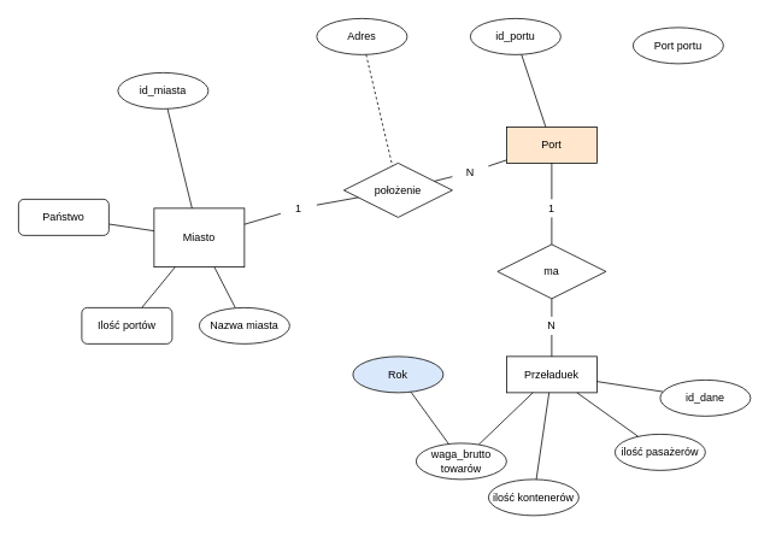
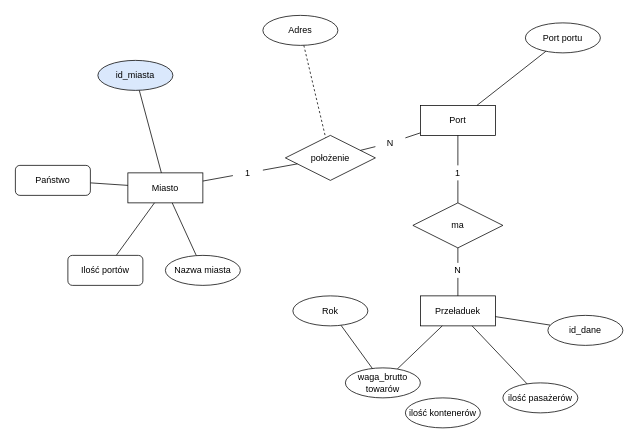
  <mxCell id="0" />
  <mxCell id="1" parent="0" />
- <mxCell id="2" value="Miasto" style="whiteSpace=wrap;html=1;align=center;" parent="1" vertex="1"><mxGeometry x="170" y="230" width="100" height="65" as="geometry" /></mxCell>
+ <mxCell id="2" value="Miasto" style="whiteSpace=wrap;html=1;align=center;" parent="1" vertex="1"><mxGeometry x="170" y="230" width="100" height="40" as="geometry" /></mxCell>
  <mxCell id="3" value="" style="rounded=0;orthogonalLoop=1;jettySize=auto;html=1;endArrow=none;endFill=0;" parent="1" source="4" target="2" edge="1"><mxGeometry relative="1" as="geometry" /></mxCell>
  <mxCell id="4" value="Państwo" style="whiteSpace=wrap;html=1;align=center;rounded=1;" parent="1" vertex="1"><mxGeometry x="20" y="220" width="100" height="40" as="geometry" /></mxCell>
  <mxCell id="5" value="" style="rounded=0;orthogonalLoop=1;jettySize=auto;html=1;endArrow=none;endFill=0;" parent="1" source="6" target="2" edge="1"><mxGeometry relative="1" as="geometry" /></mxCell>
  <mxCell id="6" value="Ilość portów" style="whiteSpace=wrap;html=1;align=center;rounded=1;" parent="1" vertex="1"><mxGeometry x="90" y="340" width="100" height="40" as="geometry" /></mxCell>
- <mxCell id="7" value="Port" style="whiteSpace=wrap;html=1;align=center;fillColor=#ffe6cc;" parent="1" vertex="1"><mxGeometry x="560" y="140" width="100" height="40" as="geometry" /></mxCell>
+ <mxCell id="7" value="Port" style="whiteSpace=wrap;html=1;align=center;" parent="1" vertex="1"><mxGeometry x="560" y="140" width="100" height="40" as="geometry" /></mxCell>
  <mxCell id="8" value="" style="edgeStyle=none;rounded=0;orthogonalLoop=1;jettySize=auto;html=1;endArrow=none;endFill=0;" parent="1" source="32" target="7" edge="1"><mxGeometry relative="1" as="geometry" /></mxCell>
  <mxCell id="9" value="" style="edgeStyle=none;rounded=0;orthogonalLoop=1;jettySize=auto;html=1;endArrow=none;endFill=0;" parent="1" source="34" target="2" edge="1"><mxGeometry relative="1" as="geometry" /></mxCell>
  <mxCell id="10" value="położenie" style="shape=rhombus;perimeter=rhombusPerimeter;whiteSpace=wrap;html=1;align=center;" parent="1" vertex="1"><mxGeometry x="380" y="180" width="120" height="60" as="geometry" /></mxCell>
  <mxCell id="11" value="" style="edgeStyle=none;rounded=0;orthogonalLoop=1;jettySize=auto;html=1;endArrow=none;endFill=0;dashed=1;" parent="1" source="12" target="10" edge="1"><mxGeometry relative="1" as="geometry" /></mxCell>
  <mxCell id="12" value="Adres" style="ellipse;whiteSpace=wrap;html=1;align=center;" parent="1" vertex="1"><mxGeometry x="350" y="20" width="100" height="40" as="geometry" /></mxCell>
+ <mxCell id="13" value="" style="edgeStyle=none;rounded=0;orthogonalLoop=1;jettySize=auto;html=1;endArrow=none;endFill=0;" parent="1" source="14" target="7" edge="1"><mxGeometry relative="1" as="geometry" /></mxCell>
  <mxCell id="14" value="Port portu" style="ellipse;whiteSpace=wrap;html=1;align=center;" parent="1" vertex="1"><mxGeometry x="700" y="30" width="100" height="40" as="geometry" /></mxCell>
  <mxCell id="15" value="" style="edgeStyle=none;rounded=0;orthogonalLoop=1;jettySize=auto;html=1;endArrow=none;endFill=0;" parent="1" source="16" target="2" edge="1"><mxGeometry relative="1" as="geometry" /></mxCell>
- <mxCell id="16" value="id_miasta" style="ellipse;whiteSpace=wrap;html=1;align=center;" parent="1" vertex="1"><mxGeometry x="130" y="80" width="100" height="40" as="geometry" /></mxCell>
+ <mxCell id="16" value="id_miasta" style="ellipse;whiteSpace=wrap;html=1;align=center;fillColor=#dae8fc;" parent="1" vertex="1"><mxGeometry x="130" y="80" width="100" height="40" as="geometry" /></mxCell>
  <mxCell id="17" value="" style="edgeStyle=none;rounded=0;orthogonalLoop=1;jettySize=auto;html=1;endArrow=none;endFill=0;" parent="1" source="18" target="2" edge="1"><mxGeometry relative="1" as="geometry" /></mxCell>
  <mxCell id="18" value="Nazwa miasta" style="ellipse;whiteSpace=wrap;html=1;align=center;" parent="1" vertex="1"><mxGeometry x="220" y="340" width="100" height="40" as="geometry" /></mxCell>
  <mxCell id="19" value="" style="edgeStyle=none;rounded=0;orthogonalLoop=1;jettySize=auto;html=1;endArrow=none;endFill=0;exitX=0.5;exitY=0;exitDx=0;exitDy=0;" parent="1" source="40" target="7" edge="1"><mxGeometry relative="1" as="geometry"><mxPoint x="770.296" y="167.825" as="sourcePoint" /></mxGeometry></mxCell>
  <mxCell id="20" value="" style="edgeStyle=none;rounded=0;orthogonalLoop=1;jettySize=auto;html=1;endArrow=none;endFill=0;" parent="1" source="42" target="28" edge="1"><mxGeometry relative="1" as="geometry" /></mxCell>
  <mxCell id="21" value="Przeładuek" style="whiteSpace=wrap;html=1;align=center;" parent="1" vertex="1"><mxGeometry x="560" y="394" width="100" height="40" as="geometry" /></mxCell>
  <mxCell id="22" value="" style="edgeStyle=none;rounded=0;orthogonalLoop=1;jettySize=auto;html=1;endArrow=none;endFill=0;" parent="1" source="23" target="21" edge="1"><mxGeometry relative="1" as="geometry" /></mxCell>
  <mxCell id="23" value="waga_brutto towarów" style="ellipse;whiteSpace=wrap;html=1;align=center;" parent="1" vertex="1"><mxGeometry x="460" y="490" width="100" height="40" as="geometry" /></mxCell>
- <mxCell id="24" value="" style="edgeStyle=none;rounded=0;orthogonalLoop=1;jettySize=auto;html=1;endArrow=none;endFill=0;" parent="1" source="25" target="21" edge="1"><mxGeometry relative="1" as="geometry" /></mxCell>
  <mxCell id="25" value="ilość kontenerów" style="ellipse;whiteSpace=wrap;html=1;align=center;" parent="1" vertex="1"><mxGeometry x="540" y="530" width="100" height="40" as="geometry" /></mxCell>
  <mxCell id="26" value="" style="edgeStyle=none;rounded=0;orthogonalLoop=1;jettySize=auto;html=1;endArrow=none;endFill=0;" parent="1" source="27" target="21" edge="1"><mxGeometry relative="1" as="geometry" /></mxCell>
- <mxCell id="27" value="ilość pasażerów" style="ellipse;whiteSpace=wrap;html=1;align=center;" parent="1" vertex="1"><mxGeometry x="680" y="480" width="100" height="40" as="geometry" /></mxCell>
+ <mxCell id="27" value="ilość pasażerów" style="ellipse;whiteSpace=wrap;html=1;align=center;" parent="1" vertex="1"><mxGeometry x="670" y="510" width="100" height="40" as="geometry" /></mxCell>
  <mxCell id="28" value="ma" style="shape=rhombus;perimeter=rhombusPerimeter;whiteSpace=wrap;html=1;align=center;" parent="1" vertex="1"><mxGeometry x="550" y="270" width="120" height="60" as="geometry" /></mxCell>
  <mxCell id="29" value="" style="edgeStyle=none;rounded=0;orthogonalLoop=1;jettySize=auto;html=1;endArrow=none;endFill=0;" parent="1" source="30" target="23" edge="1"><mxGeometry relative="1" as="geometry" /></mxCell>
- <mxCell id="30" value="Rok" style="ellipse;whiteSpace=wrap;html=1;align=center;fillColor=#dae8fc;" parent="1" vertex="1"><mxGeometry x="390" y="394" width="100" height="40" as="geometry" /></mxCell>
+ <mxCell id="30" value="Rok" style="ellipse;whiteSpace=wrap;html=1;align=center;" parent="1" vertex="1"><mxGeometry x="390" y="394" width="100" height="40" as="geometry" /></mxCell>
  <mxCell id="31" style="edgeStyle=none;rounded=0;orthogonalLoop=1;jettySize=auto;html=1;exitX=0.5;exitY=0;exitDx=0;exitDy=0;endArrow=none;endFill=0;" parent="1" source="30" target="30" edge="1"><mxGeometry relative="1" as="geometry" /></mxCell>
  <mxCell id="32" value="N" style="text;html=1;strokeColor=none;fillColor=none;align=center;verticalAlign=middle;whiteSpace=wrap;rounded=0;" parent="1" vertex="1"><mxGeometry x="500" y="180" width="40" height="20" as="geometry" /></mxCell>
  <mxCell id="33" value="" style="edgeStyle=none;rounded=0;orthogonalLoop=1;jettySize=auto;html=1;endArrow=none;endFill=0;" parent="1" source="10" target="32" edge="1"><mxGeometry relative="1" as="geometry"><mxPoint x="477.778" y="198.889" as="sourcePoint" /><mxPoint x="560" y="174.706" as="targetPoint" /></mxGeometry></mxCell>
  <mxCell id="34" value="1" style="text;html=1;strokeColor=none;fillColor=none;align=center;verticalAlign=middle;whiteSpace=wrap;rounded=0;" parent="1" vertex="1"><mxGeometry x="310" y="220" width="40" height="20" as="geometry" /></mxCell>
  <mxCell id="35" value="" style="edgeStyle=none;rounded=0;orthogonalLoop=1;jettySize=auto;html=1;endArrow=none;endFill=0;" parent="1" source="10" target="34" edge="1"><mxGeometry relative="1" as="geometry"><mxPoint x="399.355" y="219.677" as="sourcePoint" /><mxPoint x="280" y="248.095" as="targetPoint" /></mxGeometry></mxCell>
- <mxCell id="36" value="" style="edgeStyle=none;rounded=0;orthogonalLoop=1;jettySize=auto;html=1;endArrow=none;endFill=0;" parent="1" source="37" target="7" edge="1"><mxGeometry relative="1" as="geometry" /></mxCell>
- <mxCell id="37" value="id_portu" style="ellipse;whiteSpace=wrap;html=1;align=center;" parent="1" vertex="1"><mxGeometry x="520" y="20" width="100" height="40" as="geometry" /></mxCell>
  <mxCell id="38" value="" style="edgeStyle=none;rounded=0;orthogonalLoop=1;jettySize=auto;html=1;endArrow=none;endFill=0;" parent="1" source="39" target="21" edge="1"><mxGeometry relative="1" as="geometry" /></mxCell>
  <mxCell id="39" value="id_dane" style="ellipse;whiteSpace=wrap;html=1;align=center;" parent="1" vertex="1"><mxGeometry x="730" y="420" width="100" height="40" as="geometry" /></mxCell>
  <mxCell id="40" value="1" style="text;html=1;strokeColor=none;fillColor=none;align=center;verticalAlign=middle;whiteSpace=wrap;rounded=0;" parent="1" vertex="1"><mxGeometry x="590" y="220" width="40" height="20" as="geometry" /></mxCell>
  <mxCell id="41" value="" style="edgeStyle=none;rounded=0;orthogonalLoop=1;jettySize=auto;html=1;endArrow=none;endFill=0;exitX=0.5;exitY=0;exitDx=0;exitDy=0;" parent="1" source="28" target="40" edge="1"><mxGeometry relative="1" as="geometry"><mxPoint x="640" y="250" as="sourcePoint" /><mxPoint x="616.667" y="180" as="targetPoint" /></mxGeometry></mxCell>
  <mxCell id="42" value="N" style="text;html=1;strokeColor=none;fillColor=none;align=center;verticalAlign=middle;whiteSpace=wrap;rounded=0;" parent="1" vertex="1"><mxGeometry x="590" y="350" width="40" height="20" as="geometry" /></mxCell>
  <mxCell id="43" value="" style="edgeStyle=none;rounded=0;orthogonalLoop=1;jettySize=auto;html=1;endArrow=none;endFill=0;" parent="1" source="21" target="42" edge="1"><mxGeometry relative="1" as="geometry"><mxPoint x="648" y="360" as="sourcePoint" /><mxPoint x="642.857" y="308.571" as="targetPoint" /></mxGeometry></mxCell>
